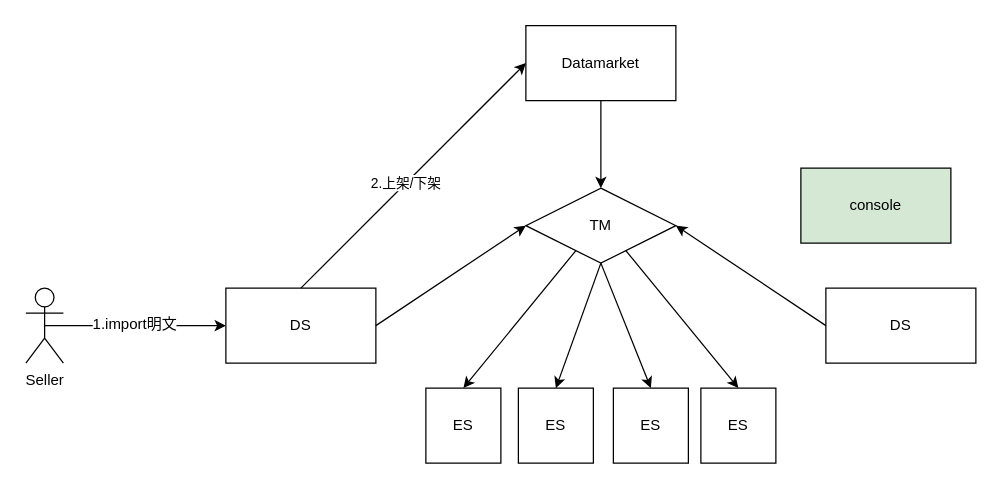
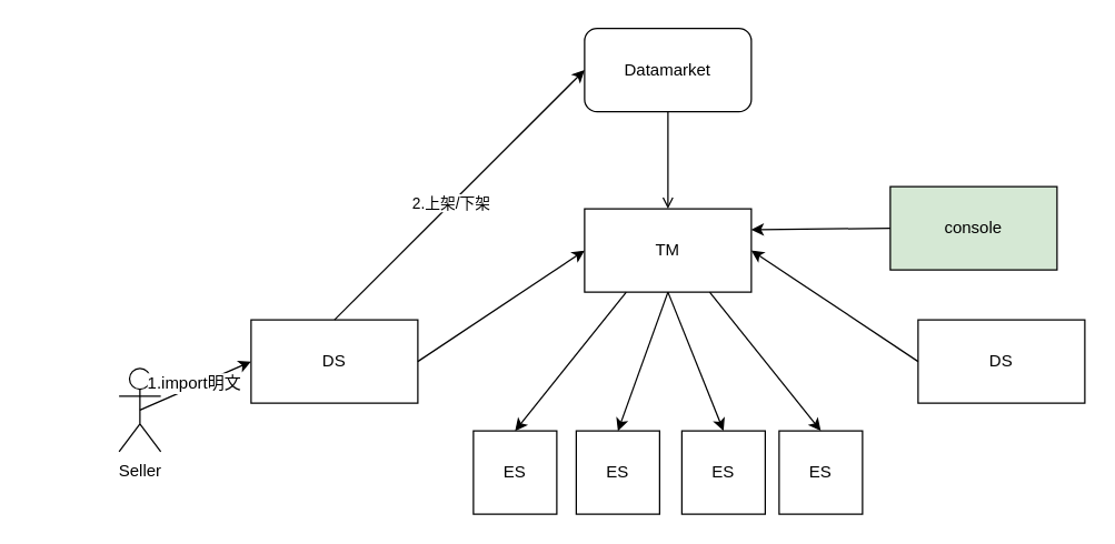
  <mxCell id="0" />
  <mxCell id="1" parent="0" />
  <mxCell id="2" value="DS" style="rounded=0;whiteSpace=wrap;html=1;" parent="1" vertex="1"><mxGeometry x="180" y="230" width="120" height="60" as="geometry" /></mxCell>
- <mxCell id="3" value="TM" style="rhombus;whiteSpace=wrap;html=1;" parent="1" vertex="1"><mxGeometry x="420" y="150" width="120" height="60" as="geometry" /></mxCell>
+ <mxCell id="3" value="TM" style="rounded=0;whiteSpace=wrap;html=1;" parent="1" vertex="1"><mxGeometry x="420" y="150" width="120" height="60" as="geometry" /></mxCell>
  <mxCell id="4" value="ES" style="rounded=0;whiteSpace=wrap;html=1;" parent="1" vertex="1"><mxGeometry x="340" y="310" width="60" height="60" as="geometry" /></mxCell>
  <mxCell id="5" value="ES" style="rounded=0;whiteSpace=wrap;html=1;" parent="1" vertex="1"><mxGeometry x="560" y="310" width="60" height="60" as="geometry" /></mxCell>
  <mxCell id="6" value="ES" style="rounded=0;whiteSpace=wrap;html=1;" parent="1" vertex="1"><mxGeometry x="414" y="310" width="60" height="60" as="geometry" /></mxCell>
  <mxCell id="7" value="ES" style="rounded=0;whiteSpace=wrap;html=1;" parent="1" vertex="1"><mxGeometry x="490" y="310" width="60" height="60" as="geometry" /></mxCell>
  <mxCell id="8" value="DS" style="rounded=0;whiteSpace=wrap;html=1;" parent="1" vertex="1"><mxGeometry x="660" y="230" width="120" height="60" as="geometry" /></mxCell>
  <mxCell id="9" value="console" style="rounded=0;whiteSpace=wrap;html=1;fillColor=#d5e8d4;" parent="1" vertex="1"><mxGeometry x="640" y="134" width="120" height="60" as="geometry" /></mxCell>
- <mxCell id="10" value="Datamarket" style="rounded=0;whiteSpace=wrap;html=1;" parent="1" vertex="1"><mxGeometry x="420" y="20" width="120" height="60" as="geometry" /></mxCell>
+ <mxCell id="10" value="Datamarket" style="whiteSpace=wrap;html=1;rounded=1;" parent="1" vertex="1"><mxGeometry x="420" y="20" width="120" height="60" as="geometry" /></mxCell>
  <mxCell id="11" value="" style="endArrow=classic;html=1;exitX=0.5;exitY=0;exitDx=0;exitDy=0;entryX=0;entryY=0.5;entryDx=0;entryDy=0;" parent="1" source="2" target="10" edge="1"><mxGeometry width="50" height="50" relative="1" as="geometry"><mxPoint x="420" y="220" as="sourcePoint" /><mxPoint x="470" y="170" as="targetPoint" /></mxGeometry></mxCell>
  <mxCell id="12" value="2.上架/下架" style="edgeLabel;html=1;align=center;verticalAlign=middle;resizable=0;points=[];" parent="11" vertex="1" connectable="0"><mxGeometry x="-0.064" y="1" relative="1" as="geometry"><mxPoint as="offset" /></mxGeometry></mxCell>
- <mxCell id="13" value="Seller" style="shape=umlActor;verticalLabelPosition=bottom;labelBackgroundColor=#ffffff;verticalAlign=top;html=1;outlineConnect=0;" parent="1" vertex="1"><mxGeometry x="20" y="230" width="30" height="60" as="geometry" /></mxCell>
+ <mxCell id="13" value="Seller" style="shape=umlActor;verticalLabelPosition=bottom;labelBackgroundColor=#ffffff;verticalAlign=top;html=1;outlineConnect=0;" parent="1" vertex="1"><mxGeometry x="85" y="265" width="30" height="60" as="geometry" /></mxCell>
  <mxCell id="14" value="" style="endArrow=classic;html=1;exitX=0.5;exitY=0.5;exitDx=0;exitDy=0;exitPerimeter=0;entryX=0;entryY=0.5;entryDx=0;entryDy=0;" parent="1" source="13" target="2" edge="1"><mxGeometry width="50" height="50" relative="1" as="geometry"><mxPoint x="420" y="220" as="sourcePoint" /><mxPoint x="470" y="170" as="targetPoint" /></mxGeometry></mxCell>
  <mxCell id="15" value="&lt;span style=&quot;font-size: 12px&quot;&gt;1.import明文&lt;/span&gt;" style="edgeLabel;html=1;align=center;verticalAlign=middle;resizable=0;points=[];" vertex="1" connectable="0" parent="14"><mxGeometry x="-0.021" y="2" relative="1" as="geometry"><mxPoint as="offset" /></mxGeometry></mxCell>
  <mxCell id="16" value="" style="endArrow=classic;html=1;entryX=0.5;entryY=0;entryDx=0;entryDy=0;exitX=0.25;exitY=1;exitDx=0;exitDy=0;" parent="1" source="3" target="4" edge="1"><mxGeometry width="50" height="50" relative="1" as="geometry"><mxPoint x="420" y="210" as="sourcePoint" /><mxPoint x="470" y="160" as="targetPoint" /></mxGeometry></mxCell>
  <mxCell id="17" value="" style="endArrow=classic;html=1;entryX=0.5;entryY=0;entryDx=0;entryDy=0;exitX=0.75;exitY=1;exitDx=0;exitDy=0;" parent="1" source="3" target="5" edge="1"><mxGeometry width="50" height="50" relative="1" as="geometry"><mxPoint x="420" y="210" as="sourcePoint" /><mxPoint x="470" y="160" as="targetPoint" /></mxGeometry></mxCell>
  <mxCell id="18" value="" style="endArrow=classic;html=1;entryX=0.5;entryY=0;entryDx=0;entryDy=0;exitX=0.5;exitY=1;exitDx=0;exitDy=0;" parent="1" source="3" target="6" edge="1"><mxGeometry width="50" height="50" relative="1" as="geometry"><mxPoint x="420" y="210" as="sourcePoint" /><mxPoint x="470" y="160" as="targetPoint" /></mxGeometry></mxCell>
  <mxCell id="19" value="" style="endArrow=classic;html=1;entryX=0.5;entryY=0;entryDx=0;entryDy=0;exitX=0.5;exitY=1;exitDx=0;exitDy=0;" parent="1" source="3" target="7" edge="1"><mxGeometry width="50" height="50" relative="1" as="geometry"><mxPoint x="420" y="210" as="sourcePoint" /><mxPoint x="470" y="160" as="targetPoint" /></mxGeometry></mxCell>
- <mxCell id="21" value="" style="endArrow=classic;html=1;entryX=0.5;entryY=0;entryDx=0;entryDy=0;exitX=0.5;exitY=1;exitDx=0;exitDy=0;" parent="1" source="10" target="3" edge="1"><mxGeometry width="50" height="50" relative="1" as="geometry"><mxPoint x="420" y="210" as="sourcePoint" /><mxPoint x="470" y="160" as="targetPoint" /></mxGeometry></mxCell>
+ <mxCell id="20" value="" style="endArrow=classic;html=1;entryX=1;entryY=0.25;entryDx=0;entryDy=0;exitX=0;exitY=0.5;exitDx=0;exitDy=0;" parent="1" source="9" target="3" edge="1"><mxGeometry width="50" height="50" relative="1" as="geometry"><mxPoint x="420" y="210" as="sourcePoint" /><mxPoint x="470" y="160" as="targetPoint" /></mxGeometry></mxCell>
+ <mxCell id="21" value="" style="endArrow=open;html=1;entryX=0.5;entryY=0;entryDx=0;entryDy=0;exitX=0.5;exitY=1;exitDx=0;exitDy=0;" parent="1" source="10" target="3" edge="1"><mxGeometry width="50" height="50" relative="1" as="geometry"><mxPoint x="420" y="210" as="sourcePoint" /><mxPoint x="470" y="160" as="targetPoint" /></mxGeometry></mxCell>
  <mxCell id="22" value="" style="endArrow=classic;html=1;exitX=1;exitY=0.5;exitDx=0;exitDy=0;entryX=0;entryY=0.5;entryDx=0;entryDy=0;" parent="1" source="2" target="3" edge="1"><mxGeometry width="50" height="50" relative="1" as="geometry"><mxPoint x="420" y="210" as="sourcePoint" /><mxPoint x="470" y="160" as="targetPoint" /></mxGeometry></mxCell>
  <mxCell id="23" value="" style="endArrow=classic;html=1;exitX=0;exitY=0.5;exitDx=0;exitDy=0;entryX=1;entryY=0.5;entryDx=0;entryDy=0;" parent="1" source="8" target="3" edge="1"><mxGeometry width="50" height="50" relative="1" as="geometry"><mxPoint x="420" y="210" as="sourcePoint" /><mxPoint x="470" y="160" as="targetPoint" /></mxGeometry></mxCell>
